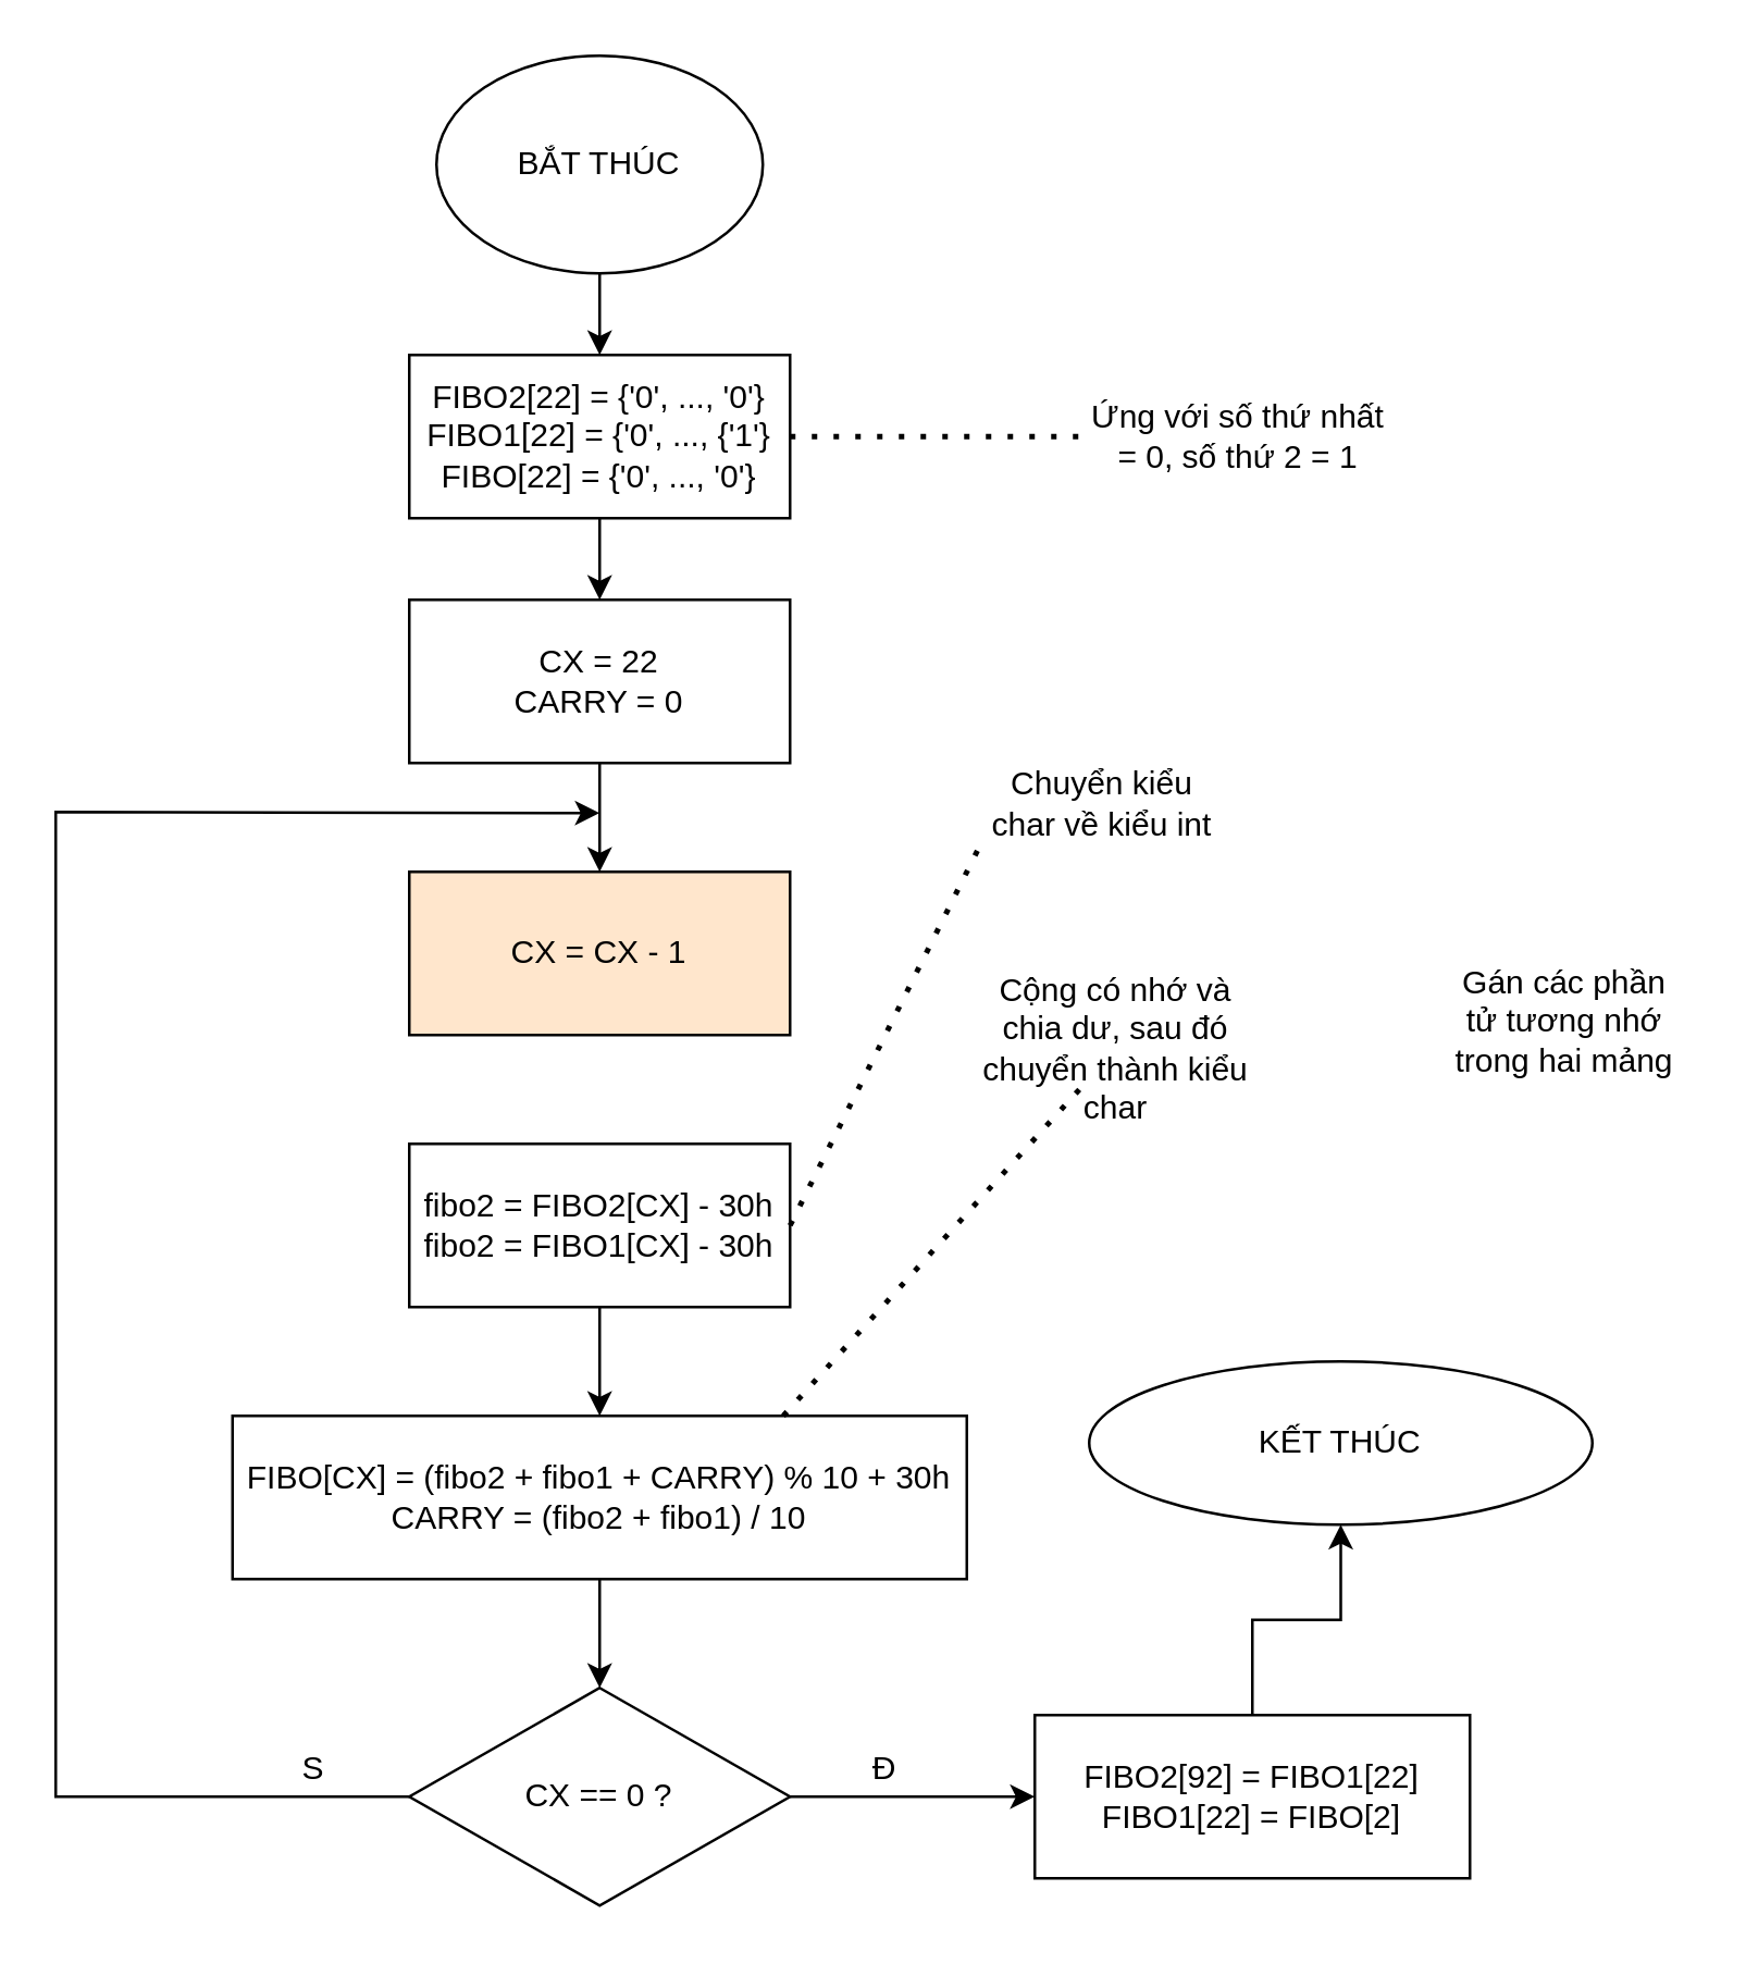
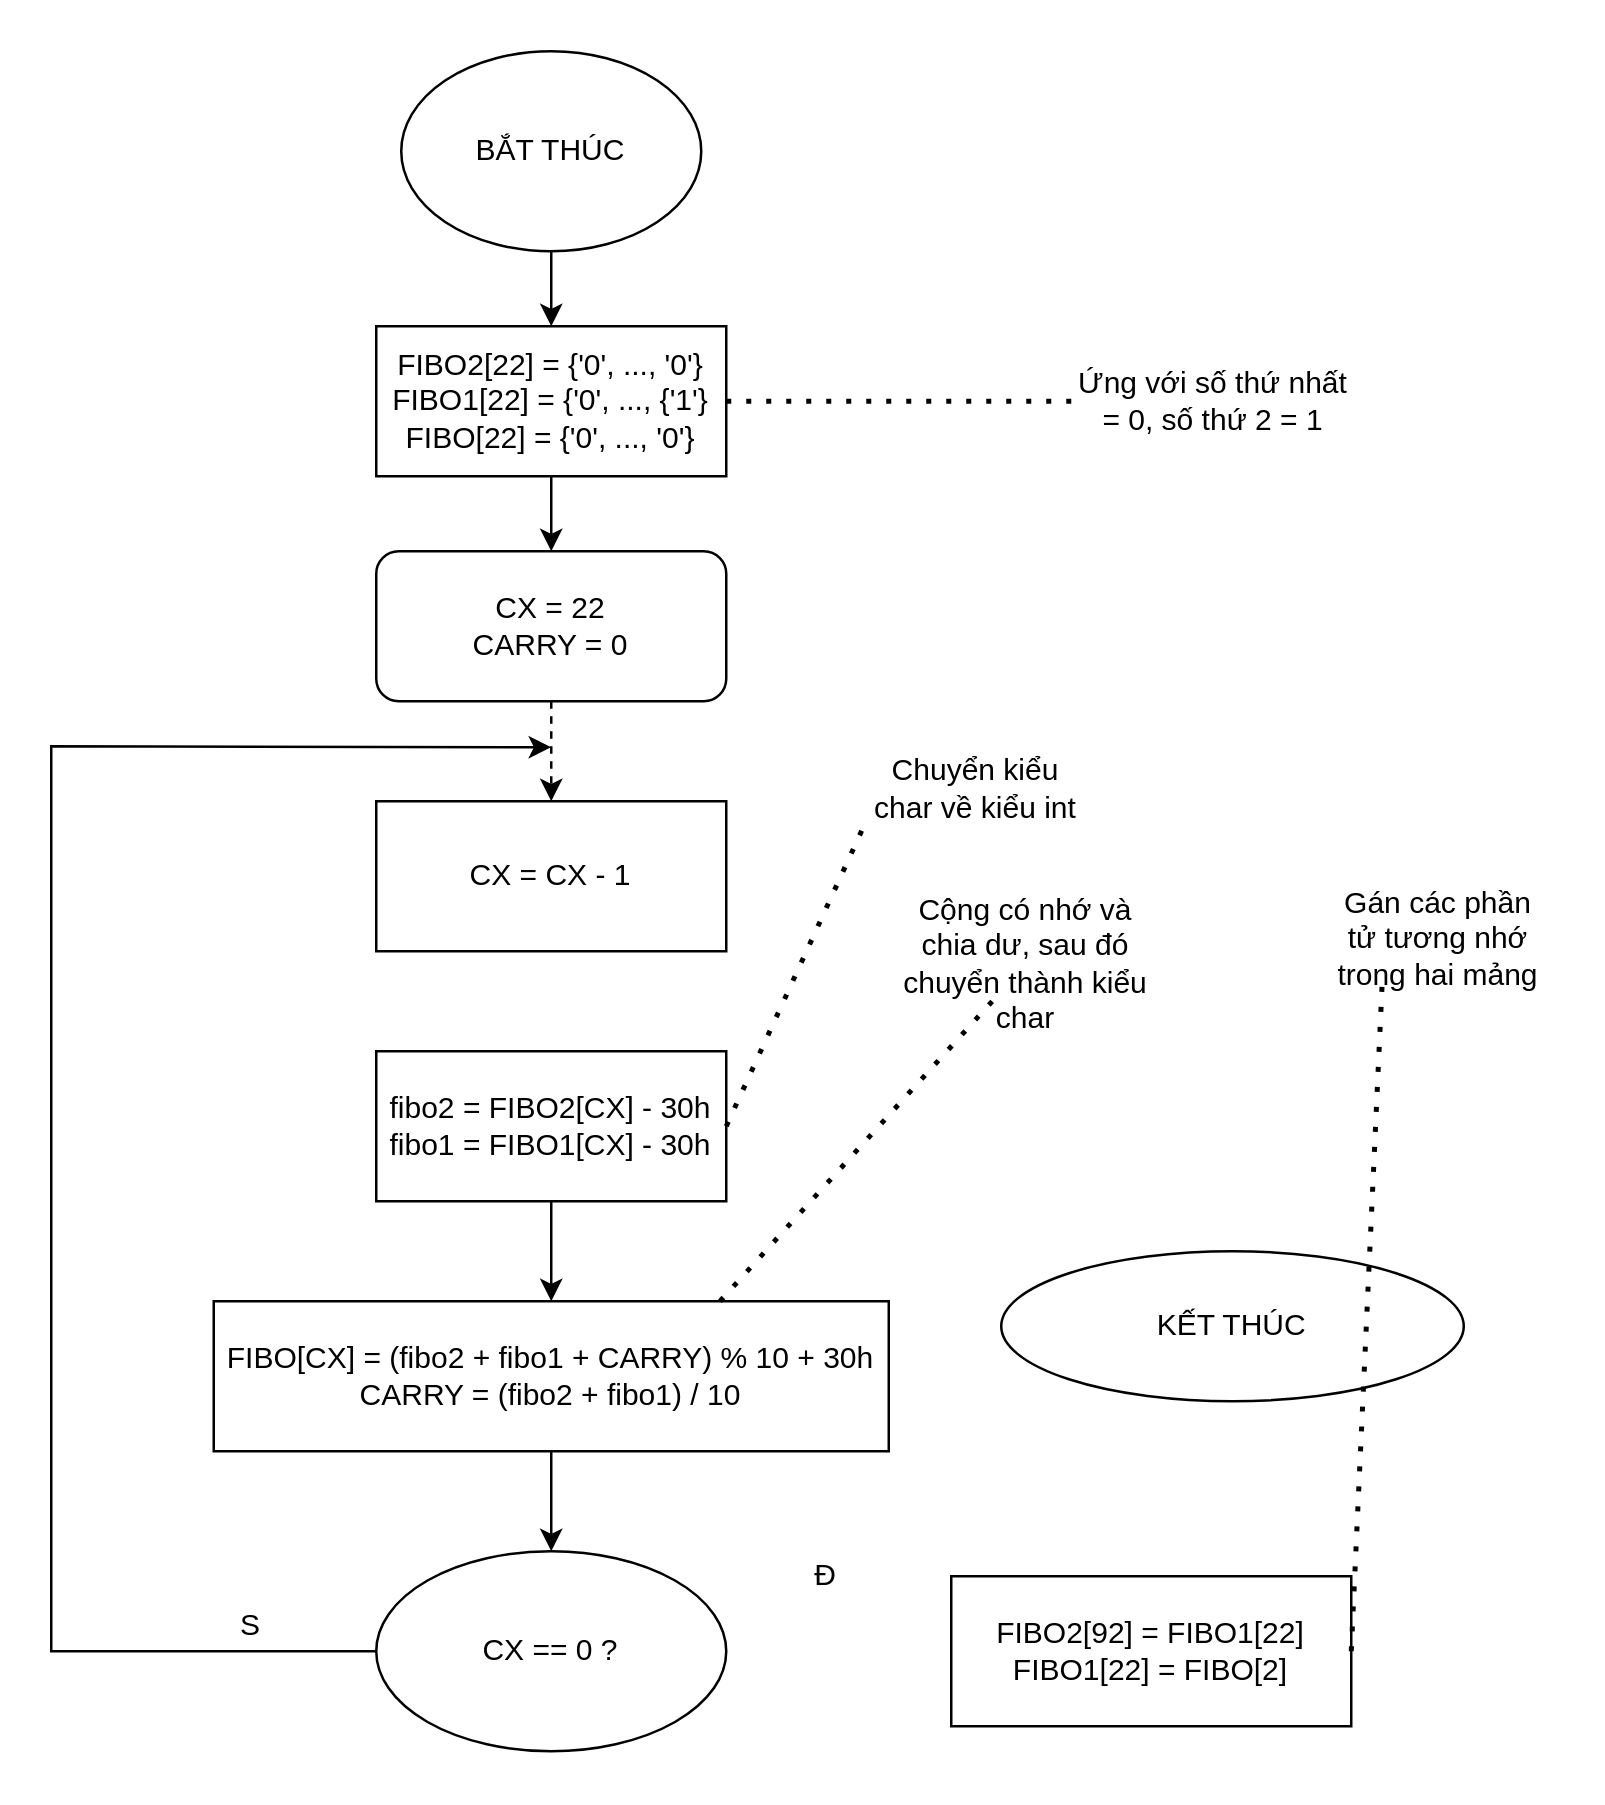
  <mxCell id="0" />
  <mxCell id="1" parent="0" />
  <mxCell id="2" value="" style="edgeStyle=orthogonalEdgeStyle;rounded=0;orthogonalLoop=1;jettySize=auto;html=1;" edge="1" parent="1" source="3" target="5"><mxGeometry relative="1" as="geometry" /></mxCell>
  <mxCell id="3" value="BẮT THÚC" style="ellipse;whiteSpace=wrap;html=1;" vertex="1" parent="1"><mxGeometry x="160" y="20" width="120" height="80" as="geometry" /></mxCell>
  <mxCell id="4" value="" style="edgeStyle=orthogonalEdgeStyle;rounded=0;orthogonalLoop=1;jettySize=auto;html=1;" edge="1" parent="1" source="5" target="9"><mxGeometry relative="1" as="geometry" /></mxCell>
  <mxCell id="5" value="FIBO2[22] = {'0', ..., '0'}&lt;br&gt;FIBO1[22] = {'0', ..., {'1'}&lt;br&gt;FIBO[22] = {'0', ..., '0'}" style="rounded=0;whiteSpace=wrap;html=1;" vertex="1" parent="1"><mxGeometry x="150" y="130" width="140" height="60" as="geometry" /></mxCell>
- <mxCell id="6" value="" style="edgeStyle=orthogonalEdgeStyle;rounded=0;orthogonalLoop=1;jettySize=auto;html=1;" edge="1" parent="1" source="7" target="18"><mxGeometry relative="1" as="geometry" /></mxCell>
- <mxCell id="7" value="CX == 0 ?" style="rhombus;whiteSpace=wrap;html=1;" vertex="1" parent="1"><mxGeometry x="150" y="620" width="140" height="80" as="geometry" /></mxCell>
- <mxCell id="8" value="" style="edgeStyle=orthogonalEdgeStyle;rounded=0;orthogonalLoop=1;jettySize=auto;html=1;" edge="1" parent="1" source="9" target="10"><mxGeometry relative="1" as="geometry" /></mxCell>
- <mxCell id="9" value="CX = 22&lt;br&gt;CARRY = 0" style="rounded=0;whiteSpace=wrap;html=1;" vertex="1" parent="1"><mxGeometry x="150" y="220" width="140" height="60" as="geometry" /></mxCell>
- <mxCell id="10" value="CX = CX - 1" style="rounded=0;whiteSpace=wrap;html=1;fillColor=#ffe6cc;" vertex="1" parent="1"><mxGeometry x="150" y="320" width="140" height="60" as="geometry" /></mxCell>
+ <mxCell id="7" value="CX == 0 ?" style="ellipse;whiteSpace=wrap;html=1;" vertex="1" parent="1"><mxGeometry x="150" y="620" width="140" height="80" as="geometry" /></mxCell>
+ <mxCell id="8" value="" style="edgeStyle=orthogonalEdgeStyle;rounded=0;orthogonalLoop=1;jettySize=auto;html=1;dashed=1;" edge="1" parent="1" source="9" target="10"><mxGeometry relative="1" as="geometry" /></mxCell>
+ <mxCell id="9" value="CX = 22&lt;br&gt;CARRY = 0" style="whiteSpace=wrap;html=1;rounded=1;" vertex="1" parent="1"><mxGeometry x="150" y="220" width="140" height="60" as="geometry" /></mxCell>
+ <mxCell id="10" value="CX = CX - 1" style="rounded=0;whiteSpace=wrap;html=1;" vertex="1" parent="1"><mxGeometry x="150" y="320" width="140" height="60" as="geometry" /></mxCell>
  <mxCell id="11" value="" style="edgeStyle=orthogonalEdgeStyle;rounded=0;orthogonalLoop=1;jettySize=auto;html=1;" edge="1" parent="1" source="12" target="14"><mxGeometry relative="1" as="geometry" /></mxCell>
- <mxCell id="12" value="fibo2 = FIBO2[CX] - 30h&lt;br&gt;fibo2 = FIBO1[CX] - 30h" style="rounded=0;whiteSpace=wrap;html=1;" vertex="1" parent="1"><mxGeometry x="150" y="420" width="140" height="60" as="geometry" /></mxCell>
+ <mxCell id="12" value="fibo2 = FIBO2[CX] - 30h&lt;br&gt;fibo1 = FIBO1[CX] - 30h" style="rounded=0;whiteSpace=wrap;html=1;" vertex="1" parent="1"><mxGeometry x="150" y="420" width="140" height="60" as="geometry" /></mxCell>
  <mxCell id="13" value="" style="edgeStyle=orthogonalEdgeStyle;rounded=0;orthogonalLoop=1;jettySize=auto;html=1;" edge="1" parent="1" source="14" target="7"><mxGeometry relative="1" as="geometry" /></mxCell>
  <mxCell id="14" value="FIBO[CX] = (fibo2 + fibo1 + CARRY) % 10 + 30h&lt;br&gt;CARRY = (fibo2 + fibo1) / 10" style="rounded=0;whiteSpace=wrap;html=1;" vertex="1" parent="1"><mxGeometry x="85" y="520" width="270" height="60" as="geometry" /></mxCell>
  <mxCell id="15" value="KẾT THÚC" style="ellipse;whiteSpace=wrap;html=1;" vertex="1" parent="1"><mxGeometry x="400" y="500" width="185" height="60" as="geometry" /></mxCell>
  <mxCell id="16" value="" style="endArrow=classic;html=1;rounded=0;exitX=0;exitY=0.5;exitDx=0;exitDy=0;" edge="1" parent="1" source="7"><mxGeometry width="50" height="50" relative="1" as="geometry"><mxPoint x="220" y="540" as="sourcePoint" /><mxPoint x="220" y="298.4" as="targetPoint" /><Array as="points"><mxPoint x="20" y="660" /><mxPoint x="20" y="298" /></Array></mxGeometry></mxCell>
- <mxCell id="17" value="" style="edgeStyle=orthogonalEdgeStyle;rounded=0;orthogonalLoop=1;jettySize=auto;html=1;" edge="1" parent="1" source="18" target="15"><mxGeometry relative="1" as="geometry" /></mxCell>
  <mxCell id="18" value="FIBO2[92] = FIBO1[22]&lt;br&gt;FIBO1[22] = FIBO[2]" style="rounded=0;whiteSpace=wrap;html=1;" vertex="1" parent="1"><mxGeometry x="380" y="630" width="160" height="60" as="geometry" /></mxCell>
- <mxCell id="19" value="Chuyển kiểu char về kiểu int" style="text;html=1;strokeColor=none;fillColor=none;align=center;verticalAlign=middle;whiteSpace=wrap;rounded=0;" vertex="1" parent="1"><mxGeometry x="360" y="280" width="90" height="30" as="geometry" /></mxCell>
+ <mxCell id="19" value="Chuyển kiểu char về kiểu int" style="text;html=1;strokeColor=none;fillColor=none;align=center;verticalAlign=middle;whiteSpace=wrap;rounded=0;" vertex="1" parent="1"><mxGeometry x="345" y="300" width="90" height="30" as="geometry" /></mxCell>
  <mxCell id="20" value="" style="endArrow=none;dashed=1;html=1;dashPattern=1 3;strokeWidth=2;rounded=0;entryX=0;entryY=1;entryDx=0;entryDy=0;exitX=1;exitY=0.5;exitDx=0;exitDy=0;" edge="1" parent="1" source="12" target="19"><mxGeometry width="50" height="50" relative="1" as="geometry"><mxPoint x="220" y="490" as="sourcePoint" /><mxPoint x="270" y="440" as="targetPoint" /></mxGeometry></mxCell>
  <mxCell id="21" value="" style="endArrow=none;dashed=1;html=1;dashPattern=1 3;strokeWidth=2;rounded=0;exitX=0.75;exitY=0;exitDx=0;exitDy=0;" edge="1" parent="1" source="14" target="22"><mxGeometry width="50" height="50" relative="1" as="geometry"><mxPoint x="220" y="490" as="sourcePoint" /><mxPoint x="420" y="420" as="targetPoint" /></mxGeometry></mxCell>
  <mxCell id="22" value="Cộng có nhớ và chia dư, sau đó chuyển thành kiểu char" style="text;html=1;strokeColor=none;fillColor=none;align=center;verticalAlign=middle;whiteSpace=wrap;rounded=0;" vertex="1" parent="1"><mxGeometry x="355" y="370" width="110" height="30" as="geometry" /></mxCell>
  <mxCell id="23" value="Gán các phần tử tương nhớ trong hai mảng" style="text;html=1;strokeColor=none;fillColor=none;align=center;verticalAlign=middle;whiteSpace=wrap;rounded=0;" vertex="1" parent="1"><mxGeometry x="530" y="360" width="90" height="30" as="geometry" /></mxCell>
- <mxCell id="25" value="S" style="text;html=1;strokeColor=none;fillColor=none;align=center;verticalAlign=middle;whiteSpace=wrap;rounded=0;" vertex="1" parent="1"><mxGeometry x="85" y="640" width="60" height="20" as="geometry" /></mxCell>
- <mxCell id="26" value="Đ" style="text;html=1;strokeColor=none;fillColor=none;align=center;verticalAlign=middle;whiteSpace=wrap;rounded=0;" vertex="1" parent="1"><mxGeometry x="295" y="640" width="60" height="20" as="geometry" /></mxCell>
+ <mxCell id="24" value="" style="endArrow=none;dashed=1;html=1;dashPattern=1 3;strokeWidth=2;rounded=0;entryX=0.25;entryY=1;entryDx=0;entryDy=0;exitX=1;exitY=0.5;exitDx=0;exitDy=0;" edge="1" parent="1" source="18" target="23"><mxGeometry width="50" height="50" relative="1" as="geometry"><mxPoint x="220" y="510" as="sourcePoint" /><mxPoint x="270" y="460" as="targetPoint" /></mxGeometry></mxCell>
+ <mxCell id="25" value="S" style="text;html=1;strokeColor=none;fillColor=none;align=center;verticalAlign=middle;whiteSpace=wrap;rounded=0;" vertex="1" parent="1"><mxGeometry x="70" y="640" width="60" height="20" as="geometry" /></mxCell>
+ <mxCell id="26" value="Đ" style="text;html=1;strokeColor=none;fillColor=none;align=center;verticalAlign=middle;whiteSpace=wrap;rounded=0;" vertex="1" parent="1"><mxGeometry x="300" y="620" width="60" height="20" as="geometry" /></mxCell>
  <mxCell id="27" value="" style="endArrow=none;dashed=1;html=1;dashPattern=1 3;strokeWidth=2;rounded=0;exitX=1;exitY=0.5;exitDx=0;exitDy=0;" edge="1" parent="1" source="5" target="28"><mxGeometry width="50" height="50" relative="1" as="geometry"><mxPoint x="340" y="400" as="sourcePoint" /><mxPoint x="380" y="160" as="targetPoint" /></mxGeometry></mxCell>
- <mxCell id="28" value="Ứng với số thứ nhất = 0, số thứ 2 = 1" style="text;html=1;strokeColor=none;fillColor=none;align=center;verticalAlign=middle;whiteSpace=wrap;rounded=0;" vertex="1" parent="1"><mxGeometry x="400" y="145" width="110" height="30" as="geometry" /></mxCell>
+ <mxCell id="28" value="Ứng với số thứ nhất = 0, số thứ 2 = 1" style="text;html=1;strokeColor=none;fillColor=none;align=center;verticalAlign=middle;whiteSpace=wrap;rounded=0;" vertex="1" parent="1"><mxGeometry x="430" y="145" width="110" height="30" as="geometry" /></mxCell>
